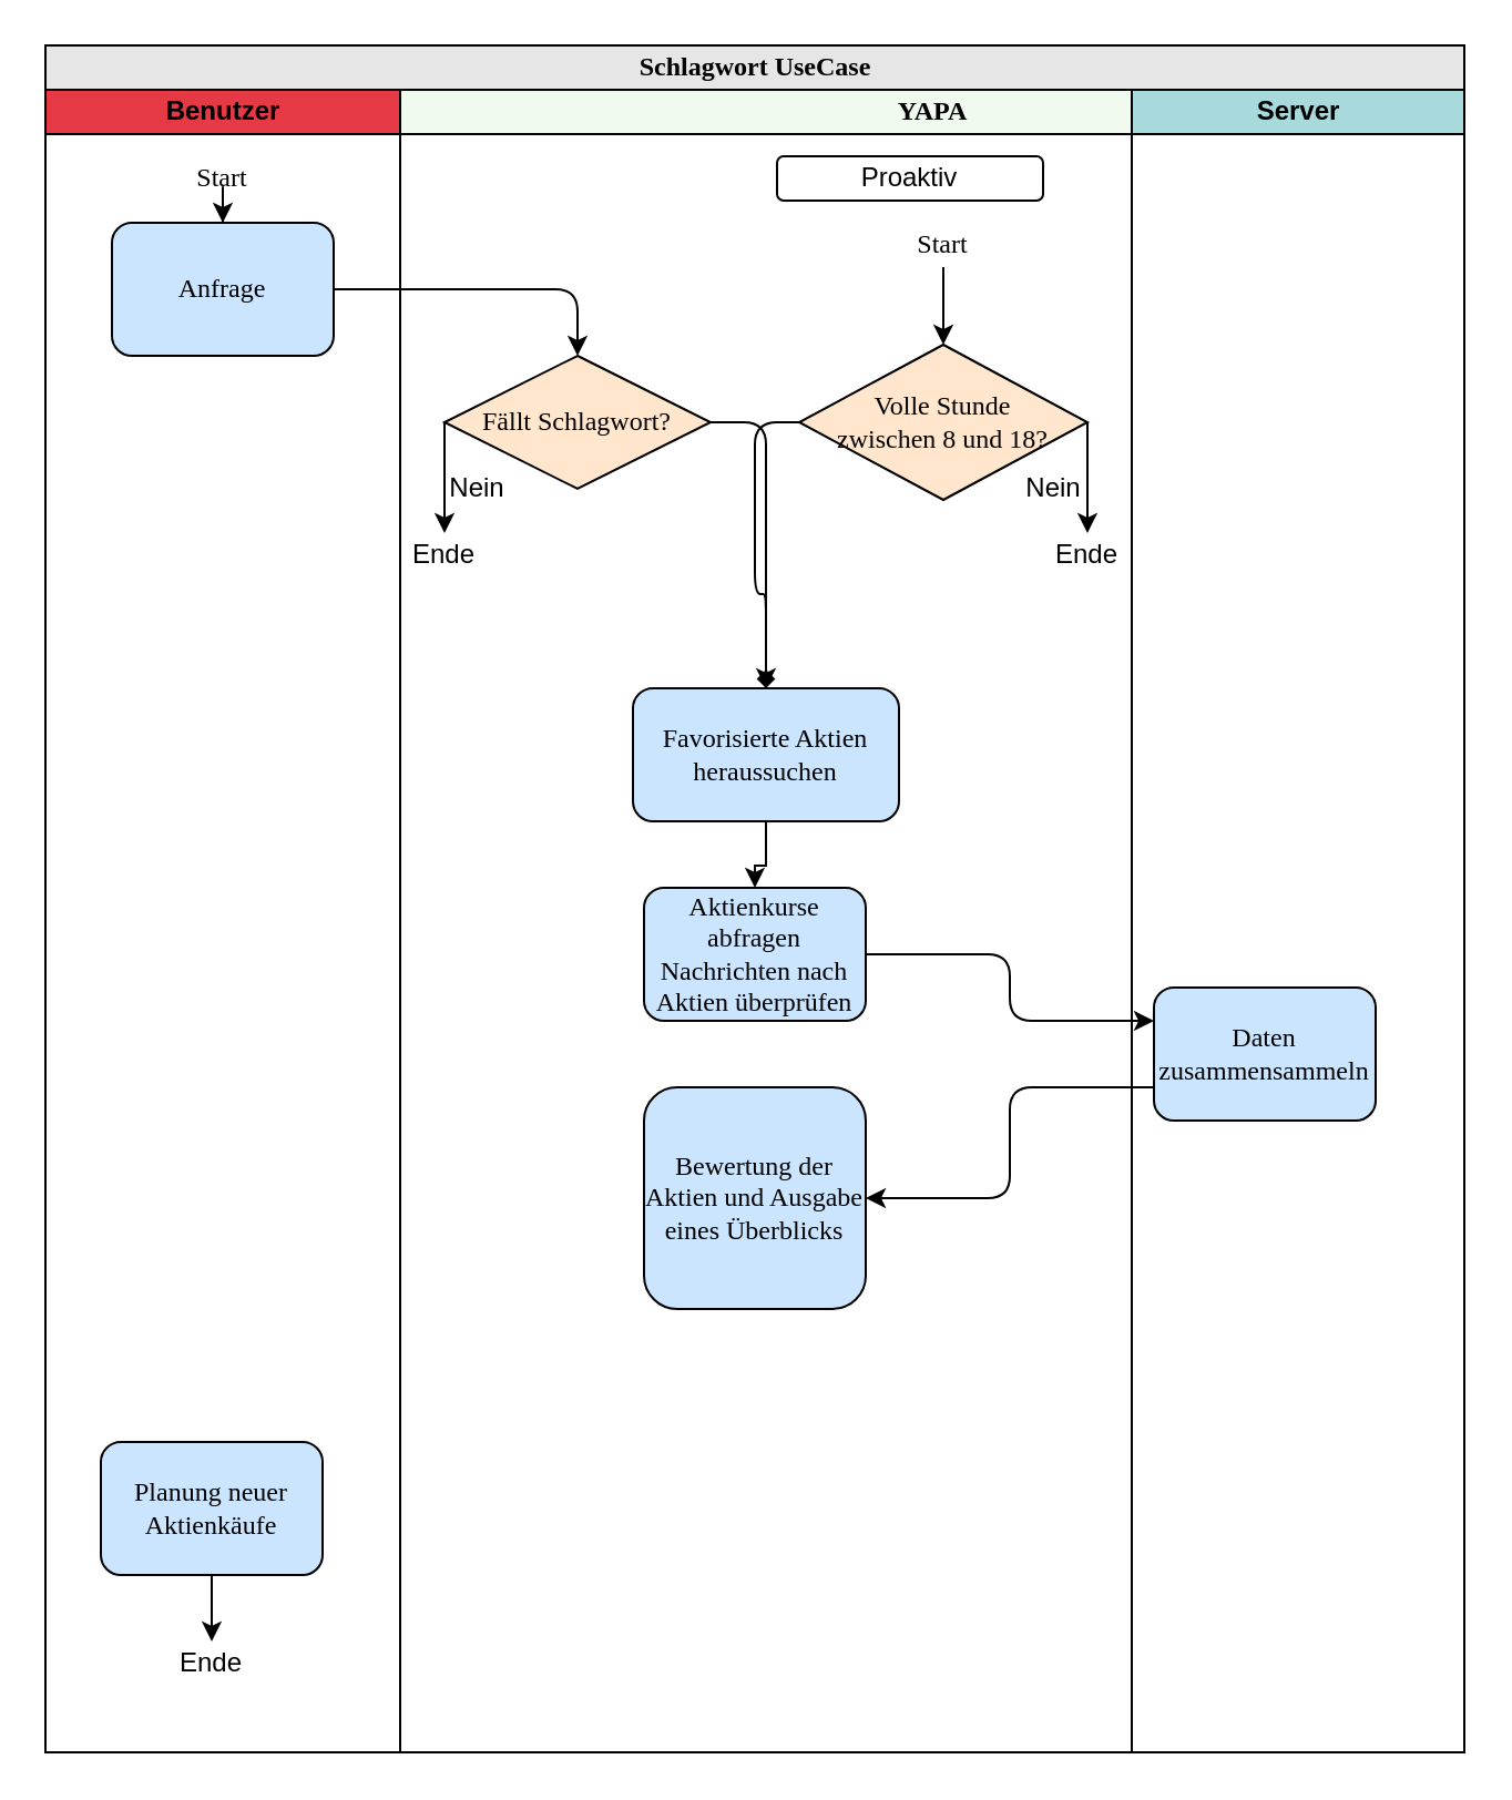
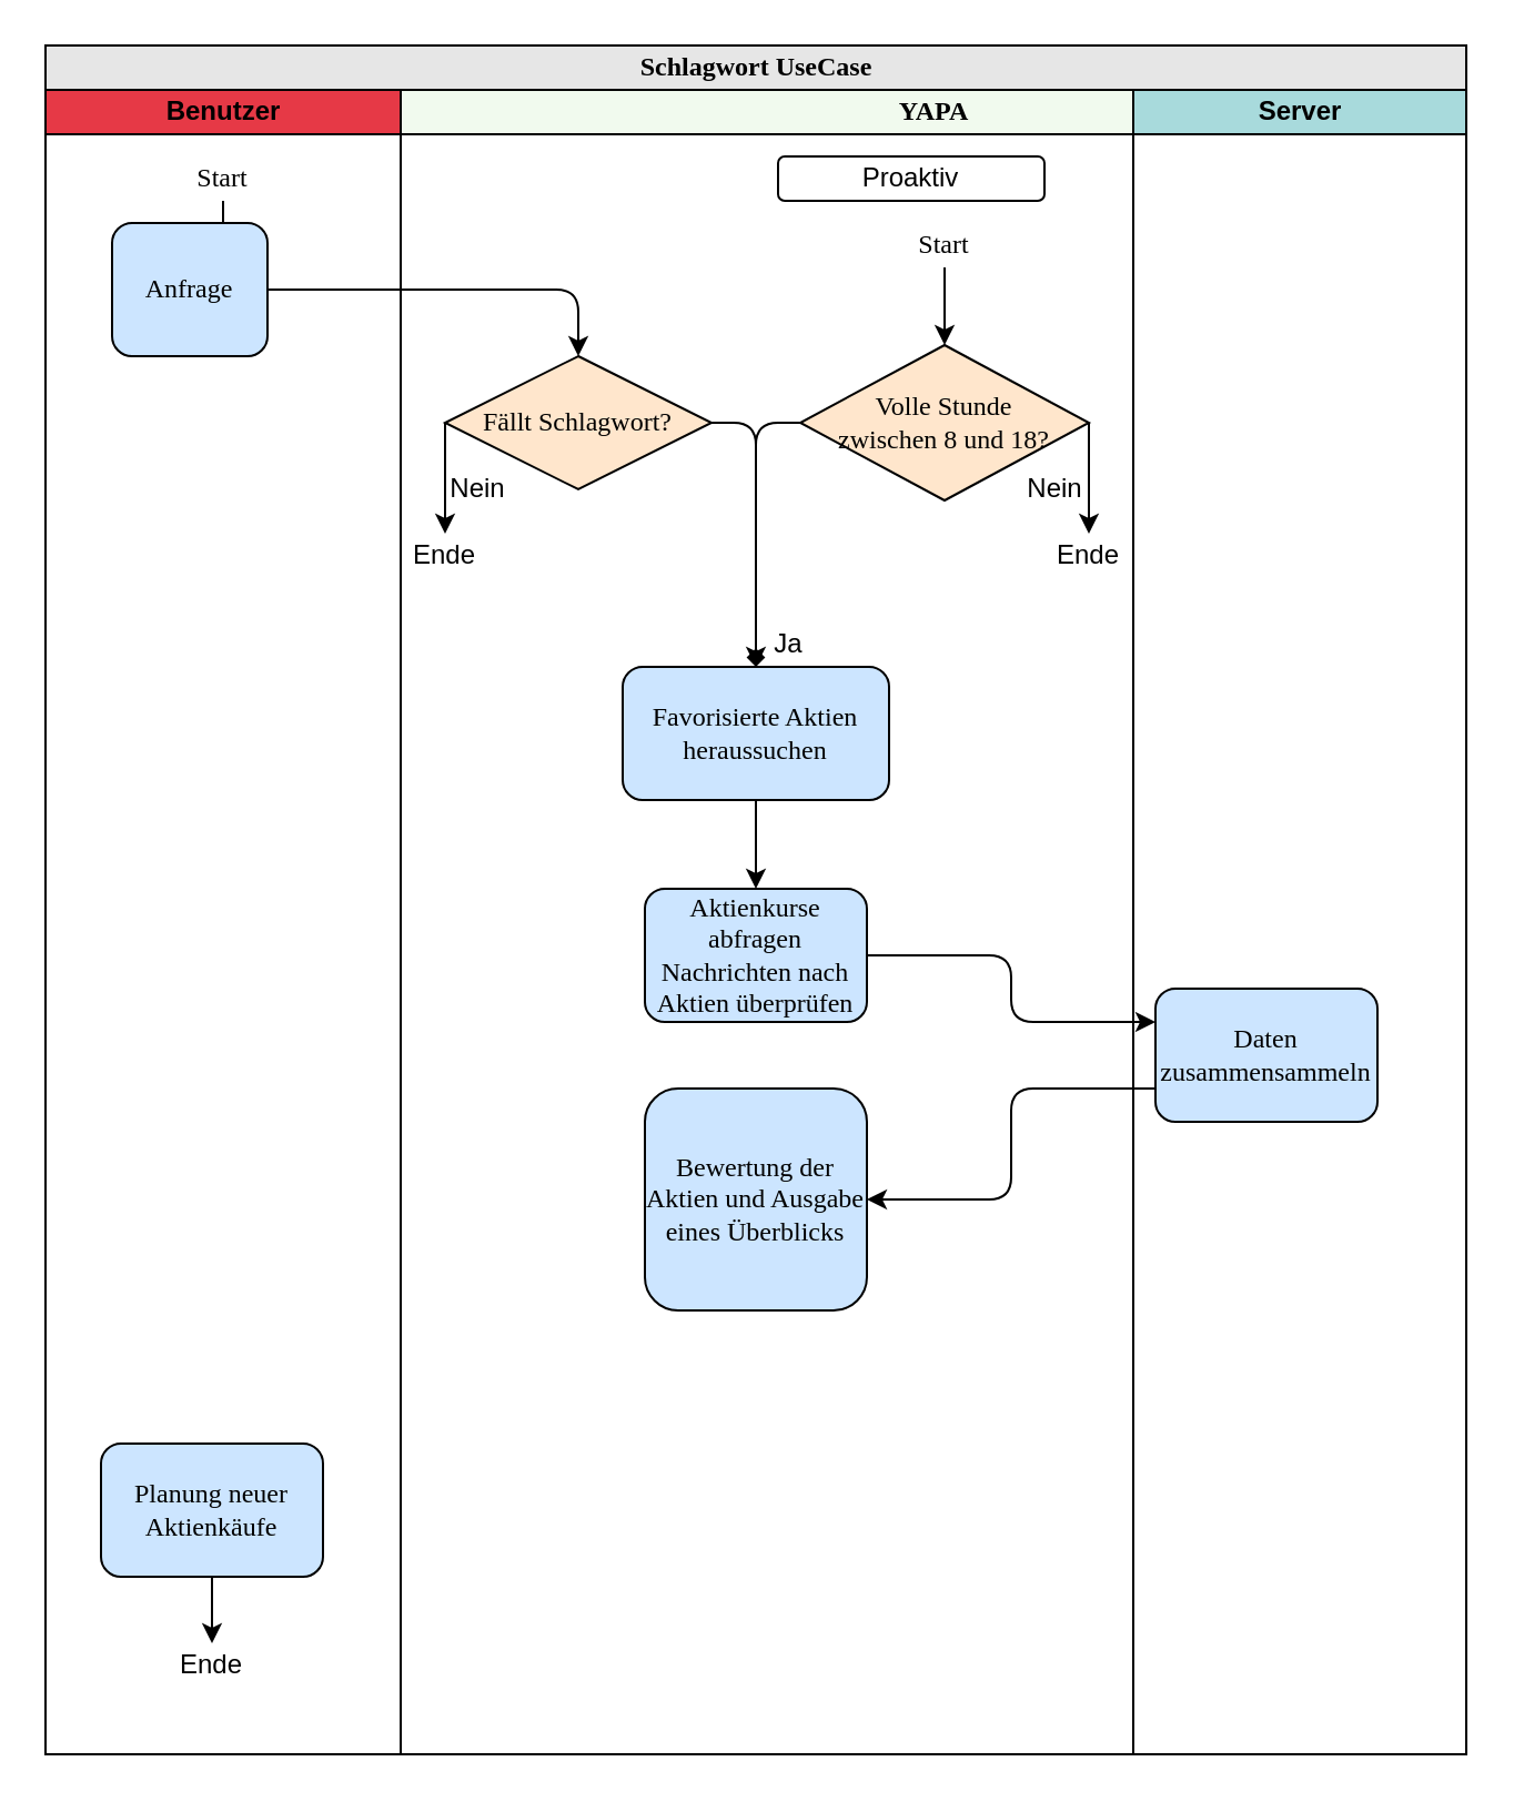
  <mxCell id="0" />
  <mxCell id="1" parent="0" />
  <mxCell id="2" value="&lt;font style=&quot;font-size: 12px&quot;&gt;Schlagwort UseCase&lt;/font&gt;" style="swimlane;html=1;childLayout=stackLayout;startSize=20;rounded=0;shadow=0;labelBackgroundColor=none;strokeWidth=1;fontFamily=Verdana;fontSize=8;align=center;fillColor=#E6E6E6;" parent="1" vertex="1"><mxGeometry x="20" y="20" width="640" height="770" as="geometry" /></mxCell>
  <mxCell id="3" value="Benutzer" style="swimlane;html=1;startSize=20;fillColor=#E63946;" parent="2" vertex="1"><mxGeometry y="20" width="160" height="750" as="geometry" /></mxCell>
  <mxCell id="4" style="edgeStyle=orthogonalEdgeStyle;rounded=1;orthogonalLoop=1;jettySize=auto;html=1;fontSize=12;" parent="3" source="5" target="9" edge="1"><mxGeometry relative="1" as="geometry" /></mxCell>
  <mxCell id="5" value="&lt;font face=&quot;Verdana&quot;&gt;Start&lt;/font&gt;" style="text;html=1;strokeColor=none;fillColor=none;align=center;verticalAlign=middle;whiteSpace=wrap;rounded=0;" parent="3" vertex="1"><mxGeometry x="60" y="30" width="40" height="20" as="geometry" /></mxCell>
  <mxCell id="6" style="edgeStyle=orthogonalEdgeStyle;rounded=0;orthogonalLoop=1;jettySize=auto;html=1;exitX=0.5;exitY=1;exitDx=0;exitDy=0;fontSize=12;" parent="3" source="7" target="8" edge="1"><mxGeometry relative="1" as="geometry" /></mxCell>
  <mxCell id="7" value="&lt;font style=&quot;font-size: 12px&quot;&gt;Planung neuer Aktienkäufe &lt;br&gt;&lt;/font&gt;" style="rounded=1;whiteSpace=wrap;html=1;shadow=0;labelBackgroundColor=none;strokeWidth=1;fontFamily=Verdana;fontSize=8;align=center;fillColor=#CCE5FF;" parent="3" vertex="1"><mxGeometry x="25" y="610" width="100" height="60" as="geometry" /></mxCell>
  <mxCell id="8" value="Ende" style="text;html=1;strokeColor=none;fillColor=none;align=center;verticalAlign=middle;whiteSpace=wrap;rounded=0;" parent="3" vertex="1"><mxGeometry x="55" y="700" width="40" height="20" as="geometry" /></mxCell>
- <mxCell id="9" value="&lt;font style=&quot;font-size: 12px&quot;&gt;Anfrage&lt;/font&gt;" style="rounded=1;whiteSpace=wrap;html=1;shadow=0;labelBackgroundColor=none;strokeWidth=1;fontFamily=Verdana;fontSize=8;align=center;fillColor=#CCE5FF;" parent="3" vertex="1"><mxGeometry x="30" y="60" width="100" height="60" as="geometry" /></mxCell>
+ <mxCell id="9" value="&lt;font style=&quot;font-size: 12px&quot;&gt;Anfrage&lt;/font&gt;" style="rounded=1;whiteSpace=wrap;html=1;shadow=0;labelBackgroundColor=none;strokeWidth=1;fontFamily=Verdana;fontSize=8;align=center;fillColor=#CCE5FF;" parent="3" vertex="1"><mxGeometry x="30" y="60" width="70" height="60" as="geometry" /></mxCell>
  <mxCell id="10" value="&lt;font face=&quot;Verdana&quot;&gt;YAPA&lt;/font&gt;" style="swimlane;html=1;startSize=20;fillColor=#F1FAEE;" parent="2" vertex="1"><mxGeometry x="160" y="20" width="480" height="750" as="geometry" /></mxCell>
  <mxCell id="11" style="edgeStyle=orthogonalEdgeStyle;rounded=0;orthogonalLoop=1;jettySize=auto;html=1;exitX=0.5;exitY=1;exitDx=0;exitDy=0;" edge="1" parent="10" source="12" target="13"><mxGeometry relative="1" as="geometry" /></mxCell>
- <mxCell id="12" value="&lt;font style=&quot;font-size: 12px&quot;&gt;Favorisierte Aktien heraussuchen&lt;br&gt;&lt;/font&gt;" style="rounded=1;whiteSpace=wrap;html=1;shadow=0;labelBackgroundColor=none;strokeWidth=1;fontFamily=Verdana;fontSize=8;align=center;fillColor=#CCE5FF;" parent="10" vertex="1"><mxGeometry x="105" y="270" width="120" height="60" as="geometry" /></mxCell>
+ <mxCell id="12" value="&lt;font style=&quot;font-size: 12px&quot;&gt;Favorisierte Aktien heraussuchen&lt;br&gt;&lt;/font&gt;" style="rounded=1;whiteSpace=wrap;html=1;shadow=0;labelBackgroundColor=none;strokeWidth=1;fontFamily=Verdana;fontSize=8;align=center;fillColor=#CCE5FF;" parent="10" vertex="1"><mxGeometry x="100" y="260" width="120" height="60" as="geometry" /></mxCell>
  <mxCell id="13" value="&lt;div style=&quot;font-size: 12px&quot;&gt;&lt;font style=&quot;font-size: 12px&quot;&gt;Aktienkurse abfragen &lt;/font&gt;&lt;font style=&quot;font-size: 12px&quot;&gt;&lt;br&gt;&lt;/font&gt;&lt;/div&gt;&lt;div style=&quot;font-size: 12px&quot;&gt;&lt;font style=&quot;font-size: 12px&quot;&gt;Nachrichten nach Aktien überprüfen&lt;br&gt;&lt;/font&gt;&lt;/div&gt;" style="rounded=1;whiteSpace=wrap;html=1;shadow=0;labelBackgroundColor=none;strokeWidth=1;fontFamily=Verdana;fontSize=8;align=center;fillColor=#CCE5FF;" parent="10" vertex="1"><mxGeometry x="110" y="360" width="100" height="60" as="geometry" /></mxCell>
  <mxCell id="14" value="&lt;font style=&quot;font-size: 12px&quot;&gt;Bewertung der Aktien und Ausgabe eines Überblicks&lt;/font&gt;" style="rounded=1;whiteSpace=wrap;html=1;shadow=0;labelBackgroundColor=none;strokeWidth=1;fontFamily=Verdana;fontSize=8;align=center;fillColor=#CCE5FF;" parent="10" vertex="1"><mxGeometry x="110" y="450" width="100" height="100" as="geometry" /></mxCell>
  <mxCell id="15" style="edgeStyle=orthogonalEdgeStyle;rounded=1;orthogonalLoop=1;jettySize=auto;html=1;exitX=1;exitY=0.5;exitDx=0;exitDy=0;entryX=0.5;entryY=0;entryDx=0;entryDy=0;fontSize=12;" parent="10" source="17" target="12" edge="1"><mxGeometry relative="1" as="geometry" /></mxCell>
  <mxCell id="16" style="edgeStyle=orthogonalEdgeStyle;rounded=1;orthogonalLoop=1;jettySize=auto;html=1;exitX=0;exitY=0.5;exitDx=0;exitDy=0;entryX=0.5;entryY=0;entryDx=0;entryDy=0;fontSize=12;" parent="10" source="17" target="23" edge="1"><mxGeometry relative="1" as="geometry"><Array as="points"><mxPoint x="20" y="200" /></Array></mxGeometry></mxCell>
  <mxCell id="17" value="Fällt Schlagwort?" style="rhombus;whiteSpace=wrap;html=1;rounded=0;shadow=0;labelBackgroundColor=none;strokeWidth=1;fontFamily=Verdana;fontSize=12;align=center;fillColor=#FFE6CC;" parent="10" vertex="1"><mxGeometry x="20" y="120" width="120" height="60" as="geometry" /></mxCell>
  <mxCell id="18" style="edgeStyle=orthogonalEdgeStyle;rounded=1;orthogonalLoop=1;jettySize=auto;html=1;exitX=0.5;exitY=1;exitDx=0;exitDy=0;fontSize=12;" parent="10" source="19" target="22" edge="1"><mxGeometry relative="1" as="geometry" /></mxCell>
  <mxCell id="19" value="&lt;font face=&quot;Verdana&quot;&gt;Start&lt;/font&gt;" style="text;html=1;strokeColor=none;fillColor=none;align=center;verticalAlign=middle;whiteSpace=wrap;rounded=0;" parent="10" vertex="1"><mxGeometry x="225" y="60" width="40" height="20" as="geometry" /></mxCell>
  <mxCell id="20" style="edgeStyle=orthogonalEdgeStyle;rounded=1;orthogonalLoop=1;jettySize=auto;html=1;exitX=0;exitY=0.5;exitDx=0;exitDy=0;entryX=0.5;entryY=0;entryDx=0;entryDy=0;fontSize=12;endArrow=diamond;" parent="10" source="22" target="12" edge="1"><mxGeometry relative="1" as="geometry" /></mxCell>
  <mxCell id="21" style="edgeStyle=orthogonalEdgeStyle;rounded=0;orthogonalLoop=1;jettySize=auto;html=1;exitX=1;exitY=0.5;exitDx=0;exitDy=0;" parent="10" source="22" target="24" edge="1"><mxGeometry relative="1" as="geometry"><Array as="points"><mxPoint x="310" y="180" /><mxPoint x="310" y="180" /></Array></mxGeometry></mxCell>
  <mxCell id="22" value="&lt;div&gt;Volle Stunde &lt;br&gt;&lt;/div&gt;&lt;div&gt;zwischen 8 und 18?&lt;/div&gt;" style="rhombus;whiteSpace=wrap;html=1;rounded=0;shadow=0;labelBackgroundColor=none;strokeWidth=1;fontFamily=Verdana;fontSize=12;align=center;fillColor=#FFE6CC;" parent="10" vertex="1"><mxGeometry x="180" y="115" width="130" height="70" as="geometry" /></mxCell>
  <mxCell id="23" value="Ende" style="text;html=1;strokeColor=none;fillColor=none;align=center;verticalAlign=middle;whiteSpace=wrap;rounded=0;fontSize=12;" parent="10" vertex="1"><mxGeometry y="200" width="40" height="20" as="geometry" /></mxCell>
  <mxCell id="24" value="Ende" style="text;html=1;strokeColor=none;fillColor=none;align=center;verticalAlign=middle;whiteSpace=wrap;rounded=0;fontSize=12;" parent="10" vertex="1"><mxGeometry x="290" y="200" width="40" height="20" as="geometry" /></mxCell>
  <mxCell id="25" value="&lt;div&gt;Nein&lt;/div&gt;" style="text;html=1;strokeColor=none;fillColor=none;align=center;verticalAlign=middle;whiteSpace=wrap;rounded=0;fontSize=12;" parent="10" vertex="1"><mxGeometry x="20" y="170" width="30" height="20" as="geometry" /></mxCell>
+ <mxCell id="26" value="Ja" style="text;html=1;strokeColor=none;fillColor=none;align=center;verticalAlign=middle;whiteSpace=wrap;rounded=0;fontSize=12;" parent="10" vertex="1"><mxGeometry x="160" y="240" width="30" height="20" as="geometry" /></mxCell>
  <mxCell id="27" value="Proaktiv" style="rounded=1;whiteSpace=wrap;html=1;fontSize=12;" parent="10" vertex="1"><mxGeometry x="170" y="30" width="120" height="20" as="geometry" /></mxCell>
  <mxCell id="28" value="Server" style="swimlane;html=1;startSize=20;fillColor=#A8DADC;" parent="10" vertex="1"><mxGeometry x="330" width="150" height="750" as="geometry" /></mxCell>
  <mxCell id="29" value="&lt;font style=&quot;font-size: 12px&quot;&gt;Daten zusammensammeln&lt;br&gt;&lt;/font&gt;" style="rounded=1;whiteSpace=wrap;html=1;shadow=0;labelBackgroundColor=none;strokeWidth=1;fontFamily=Verdana;fontSize=8;align=center;fillColor=#CCE5FF;" parent="28" vertex="1"><mxGeometry x="10" y="405" width="100" height="60" as="geometry" /></mxCell>
  <mxCell id="30" style="edgeStyle=orthogonalEdgeStyle;rounded=1;orthogonalLoop=1;jettySize=auto;html=1;entryX=0;entryY=0.25;entryDx=0;entryDy=0;fontSize=12;" parent="10" source="13" target="29" edge="1"><mxGeometry relative="1" as="geometry" /></mxCell>
  <mxCell id="31" style="edgeStyle=orthogonalEdgeStyle;rounded=1;orthogonalLoop=1;jettySize=auto;html=1;exitX=0;exitY=0.75;exitDx=0;exitDy=0;fontSize=12;" parent="10" source="29" target="14" edge="1"><mxGeometry relative="1" as="geometry" /></mxCell>
  <mxCell id="32" value="&lt;div&gt;Nein&lt;/div&gt;" style="text;html=1;strokeColor=none;fillColor=none;align=center;verticalAlign=middle;whiteSpace=wrap;rounded=0;fontSize=12;" parent="10" vertex="1"><mxGeometry x="280" y="170" width="30" height="20" as="geometry" /></mxCell>
  <mxCell id="33" style="edgeStyle=orthogonalEdgeStyle;rounded=1;orthogonalLoop=1;jettySize=auto;html=1;exitX=1;exitY=0.5;exitDx=0;exitDy=0;entryX=0.5;entryY=0;entryDx=0;entryDy=0;fontSize=12;" parent="2" source="9" target="17" edge="1"><mxGeometry relative="1" as="geometry" /></mxCell>
